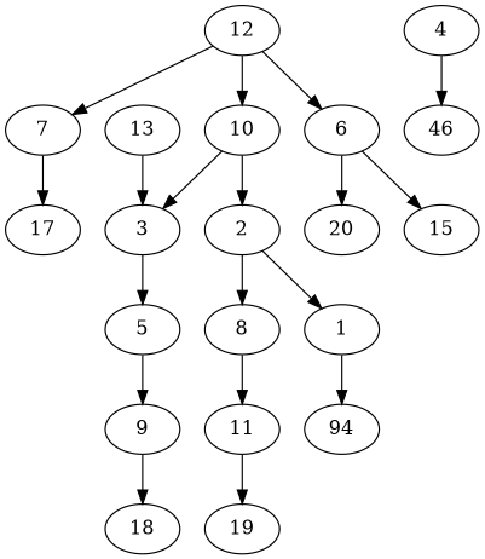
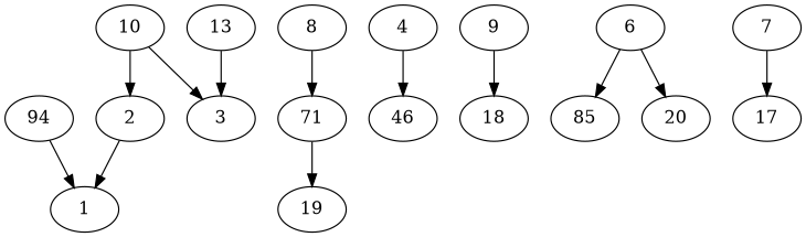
  digraph {
    n1 [label=94]
    1
    2
    8
    n5 [label=46]
    4
-   11
+   11 [label=71]
    19
    3
-   5
    9
    13
    18
    6
-   15
+   15 [label=85]
    20
    7
    17
    10
-   12
-   1 -> n1
+   n1 -> 1
    2 -> 1
-   2 -> 8
    8 -> 11
    4 -> n5
    11 -> 19
-   3 -> 5
-   5 -> 9
    9 -> 18
    13 -> 3
    6 -> 15
    6 -> 20
    7 -> 17
    10 -> 2
    10 -> 3
-   12 -> 6
-   12 -> 7
-   12 -> 10
  }
